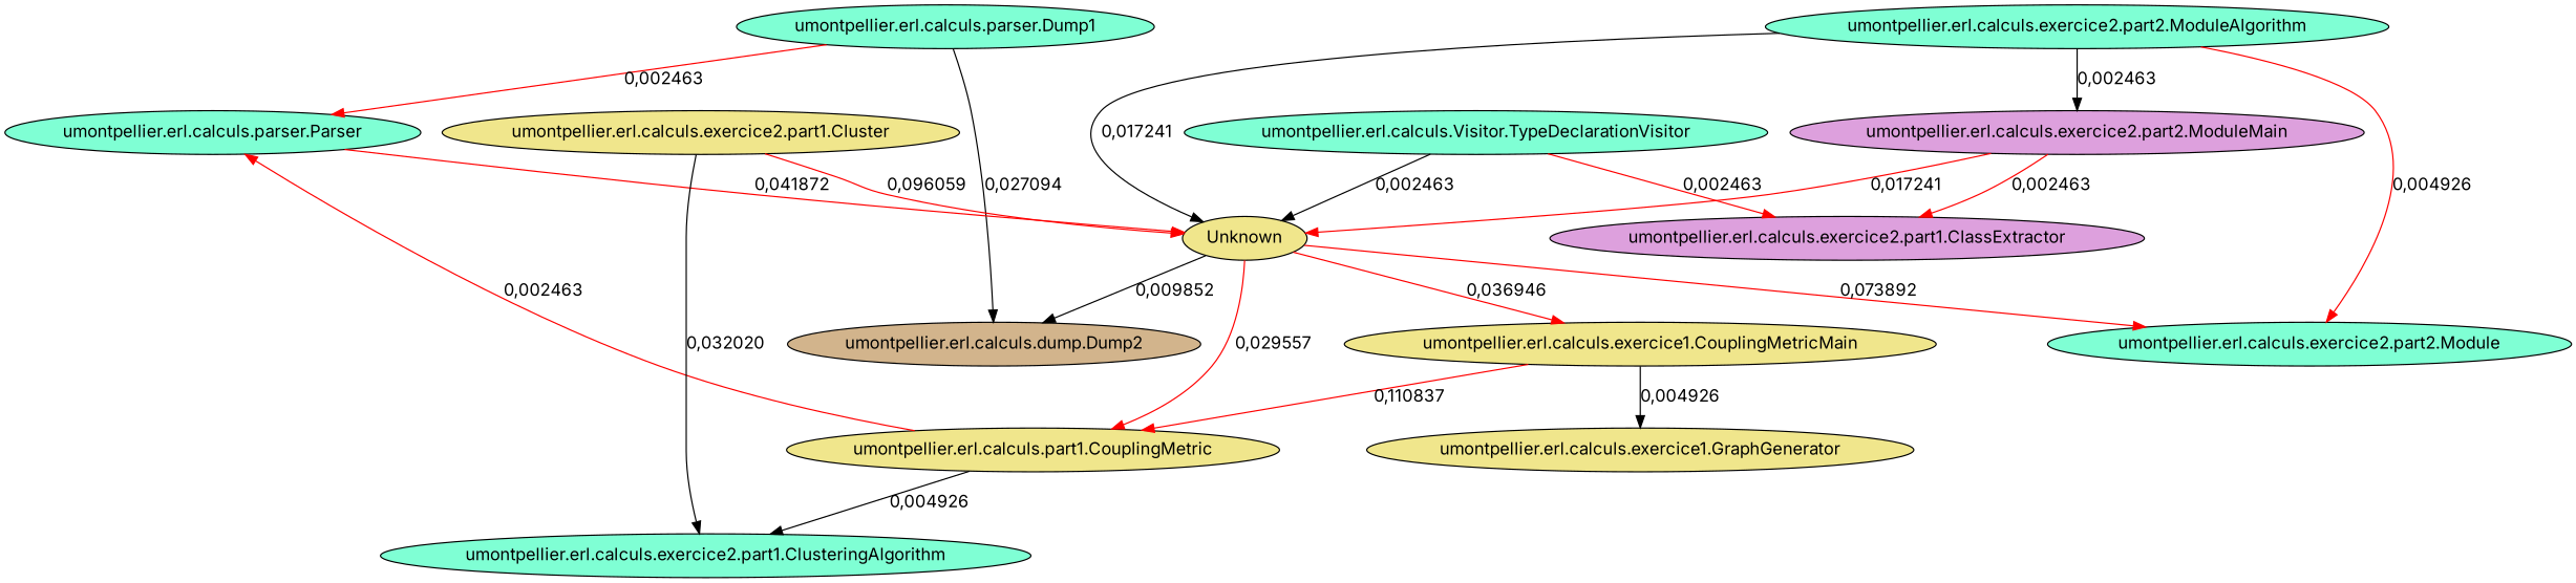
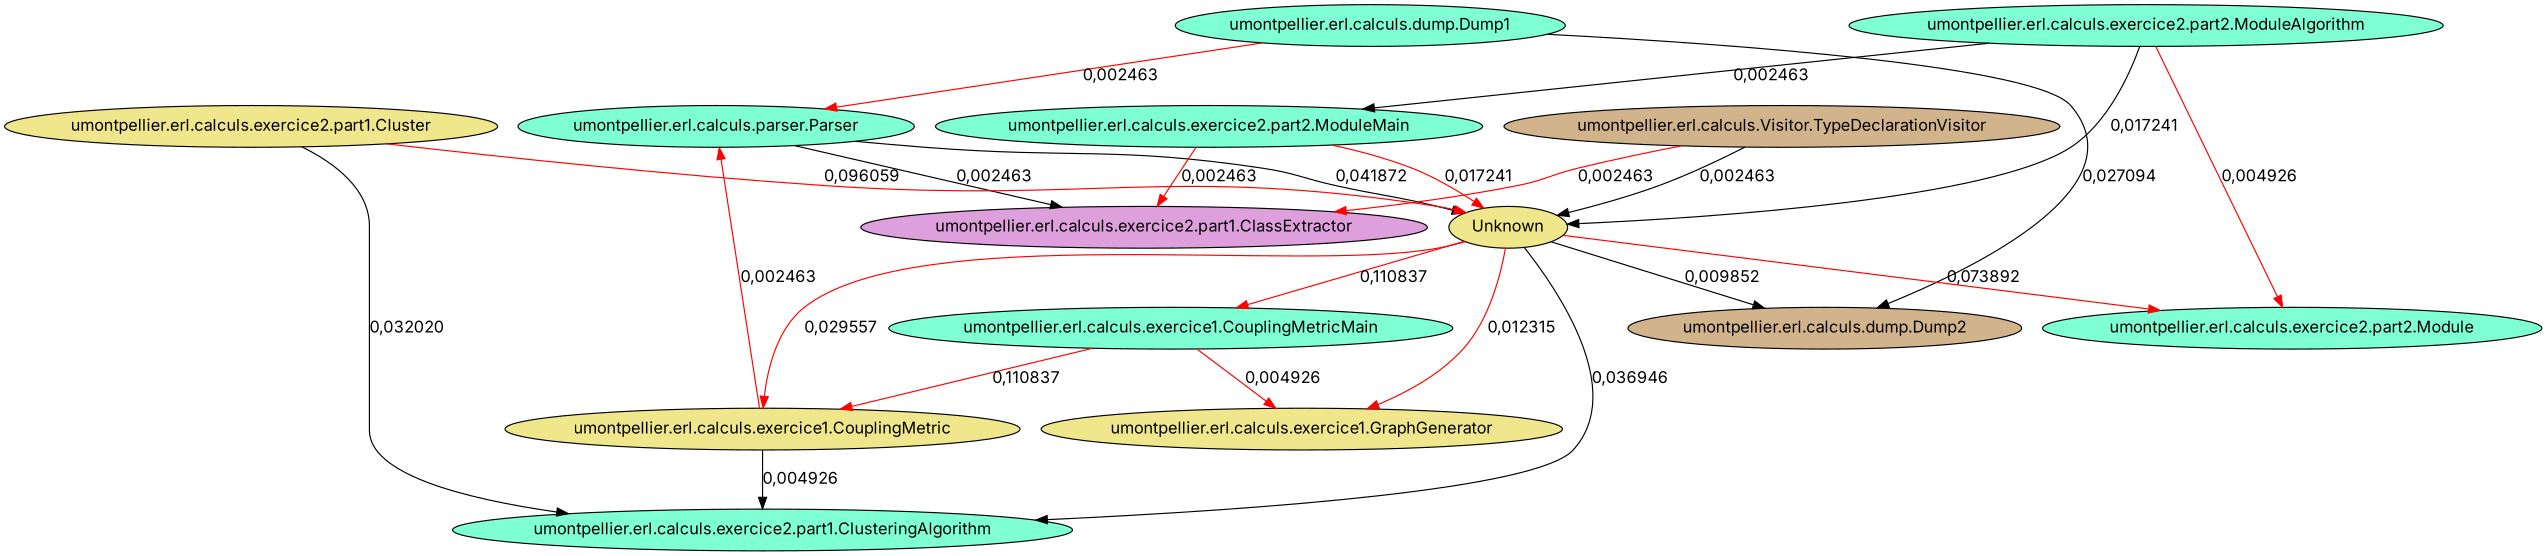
  digraph {
    fontname=Inter
    node [fillcolor=aquamarine fontname=Inter style=filled]
    edge [color=red fontname=Inter]
-   "umontpellier.erl.calculs.dump.Dump1" [label="umontpellier.erl.calculs.parser.Dump1"]
+   "umontpellier.erl.calculs.dump.Dump1"
    "umontpellier.erl.calculs.parser.Parser"
    "umontpellier.erl.calculs.dump.Dump2" [fillcolor=tan]
    Unknown [fillcolor=khaki]
    "umontpellier.erl.calculs.exercice2.part1.ClassExtractor" [fillcolor=plum]
-   "umontpellier.erl.calculs.exercice1.CouplingMetric" [fillcolor=khaki label="umontpellier.erl.calculs.part1.CouplingMetric"]
+   "umontpellier.erl.calculs.exercice1.CouplingMetric" [fillcolor=khaki]
    "umontpellier.erl.calculs.exercice2.part1.ClusteringAlgorithm"
    "umontpellier.erl.calculs.exercice2.part2.Module"
-   "umontpellier.erl.calculs.exercice1.CouplingMetricMain" [fillcolor=khaki]
+   "umontpellier.erl.calculs.exercice1.CouplingMetricMain"
    "umontpellier.erl.calculs.exercice1.GraphGenerator" [fillcolor=khaki]
-   "umontpellier.erl.calculs.exercice2.part2.ModuleMain" [fillcolor=plum]
+   "umontpellier.erl.calculs.exercice2.part2.ModuleMain"
    "umontpellier.erl.calculs.exercice2.part1.Cluster" [fillcolor=khaki]
    "umontpellier.erl.calculs.exercice2.part2.ModuleAlgorithm"
-   "umontpellier.erl.calculs.Visitor.TypeDeclarationVisitor"
+   "umontpellier.erl.calculs.Visitor.TypeDeclarationVisitor" [fillcolor=tan]
    "umontpellier.erl.calculs.dump.Dump1" -> "umontpellier.erl.calculs.parser.Parser" [label="0,002463"]
    "umontpellier.erl.calculs.dump.Dump1" -> "umontpellier.erl.calculs.dump.Dump2" [color=black label="0,027094"]
-   "umontpellier.erl.calculs.parser.Parser" -> Unknown [label="0,041872"]
+   "umontpellier.erl.calculs.parser.Parser" -> Unknown [color=black label="0,041872"]
+   "umontpellier.erl.calculs.parser.Parser" -> "umontpellier.erl.calculs.exercice2.part1.ClassExtractor" [color=black label="0,002463"]
    Unknown -> "umontpellier.erl.calculs.dump.Dump2" [color=black label="0,009852"]
    Unknown -> "umontpellier.erl.calculs.exercice1.CouplingMetric" [label="0,029557"]
+   Unknown -> "umontpellier.erl.calculs.exercice2.part1.ClusteringAlgorithm" [color=black label="0,036946"]
    Unknown -> "umontpellier.erl.calculs.exercice2.part2.Module" [label="0,073892"]
-   Unknown -> "umontpellier.erl.calculs.exercice1.CouplingMetricMain" [label="0,036946"]
+   Unknown -> "umontpellier.erl.calculs.exercice1.CouplingMetricMain" [label="0,110837"]
+   Unknown -> "umontpellier.erl.calculs.exercice1.GraphGenerator" [label="0,012315"]
    "umontpellier.erl.calculs.exercice1.CouplingMetric" -> "umontpellier.erl.calculs.parser.Parser" [label="0,002463"]
    "umontpellier.erl.calculs.exercice1.CouplingMetric" -> "umontpellier.erl.calculs.exercice2.part1.ClusteringAlgorithm" [color=black label="0,004926"]
    "umontpellier.erl.calculs.exercice1.CouplingMetricMain" -> "umontpellier.erl.calculs.exercice1.CouplingMetric" [label="0,110837"]
-   "umontpellier.erl.calculs.exercice1.CouplingMetricMain" -> "umontpellier.erl.calculs.exercice1.GraphGenerator" [color=black label="0,004926"]
+   "umontpellier.erl.calculs.exercice1.CouplingMetricMain" -> "umontpellier.erl.calculs.exercice1.GraphGenerator" [label="0,004926"]
    "umontpellier.erl.calculs.exercice2.part2.ModuleMain" -> Unknown [label="0,017241"]
    "umontpellier.erl.calculs.exercice2.part2.ModuleMain" -> "umontpellier.erl.calculs.exercice2.part1.ClassExtractor" [label="0,002463"]
    "umontpellier.erl.calculs.exercice2.part1.Cluster" -> Unknown [label="0,096059"]
    "umontpellier.erl.calculs.exercice2.part1.Cluster" -> "umontpellier.erl.calculs.exercice2.part1.ClusteringAlgorithm" [color=black label="0,032020"]
    "umontpellier.erl.calculs.exercice2.part2.ModuleAlgorithm" -> Unknown [color=black label="0,017241"]
    "umontpellier.erl.calculs.exercice2.part2.ModuleAlgorithm" -> "umontpellier.erl.calculs.exercice2.part2.Module" [label="0,004926"]
    "umontpellier.erl.calculs.exercice2.part2.ModuleAlgorithm" -> "umontpellier.erl.calculs.exercice2.part2.ModuleMain" [color=black label="0,002463"]
    "umontpellier.erl.calculs.Visitor.TypeDeclarationVisitor" -> Unknown [color=black label="0,002463"]
    "umontpellier.erl.calculs.Visitor.TypeDeclarationVisitor" -> "umontpellier.erl.calculs.exercice2.part1.ClassExtractor" [label="0,002463"]
  }
